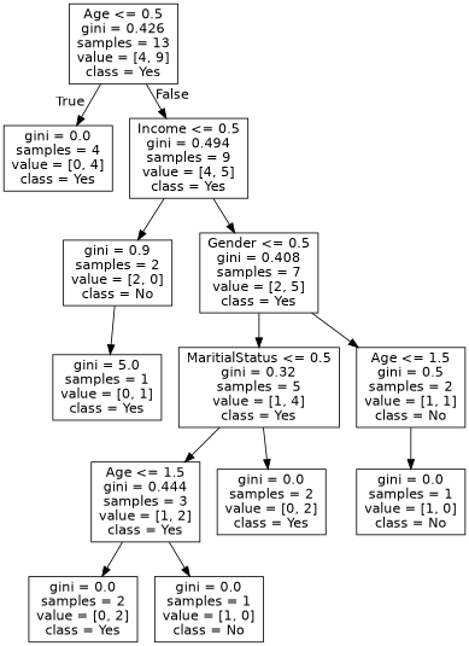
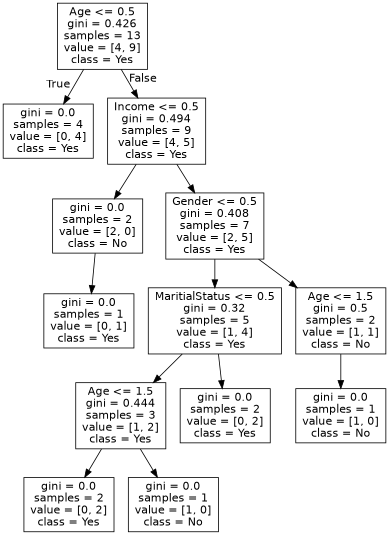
  digraph {
    node [fontname=helvetica shape=box]
    edge [fontname=helvetica]
    n1 [label="Age <= 0.5\ngini = 0.426\nsamples = 13\nvalue = [4, 9]\nclass = Yes"]
    n2 [label="gini = 0.0\nsamples = 4\nvalue = [0, 4]\nclass = Yes"]
    n3 [label="Income <= 0.5\ngini = 0.494\nsamples = 9\nvalue = [4, 5]\nclass = Yes"]
-   n4 [label="gini = 0.9\nsamples = 2\nvalue = [2, 0]\nclass = No"]
+   n4 [label="gini = 0.0\nsamples = 2\nvalue = [2, 0]\nclass = No"]
    n5 [label="Gender <= 0.5\ngini = 0.408\nsamples = 7\nvalue = [2, 5]\nclass = Yes"]
-   n6 [label="gini = 5.0\nsamples = 1\nvalue = [0, 1]\nclass = Yes"]
+   n6 [label="gini = 0.0\nsamples = 1\nvalue = [0, 1]\nclass = Yes"]
    n7 [label="MaritialStatus <= 0.5\ngini = 0.32\nsamples = 5\nvalue = [1, 4]\nclass = Yes"]
    n8 [label="Age <= 1.5\ngini = 0.5\nsamples = 2\nvalue = [1, 1]\nclass = No"]
    n9 [label="Age <= 1.5\ngini = 0.444\nsamples = 3\nvalue = [1, 2]\nclass = Yes"]
    n10 [label="gini = 0.0\nsamples = 2\nvalue = [0, 2]\nclass = Yes"]
    n11 [label="gini = 0.0\nsamples = 1\nvalue = [1, 0]\nclass = No"]
    n12 [label="gini = 0.0\nsamples = 2\nvalue = [0, 2]\nclass = Yes"]
    n13 [label="gini = 0.0\nsamples = 1\nvalue = [1, 0]\nclass = No"]
    n1 -> n2 [headlabel=True labelangle=45 labeldistance=2.5]
    n1 -> n3 [headlabel=False labelangle=-45 labeldistance=2.5]
    n3 -> n4
    n3 -> n5
    n4 -> n6
    n5 -> n7
    n5 -> n8
    n7 -> n9
    n7 -> n10
    n8 -> n11
    n9 -> n12
    n9 -> n13
  }
